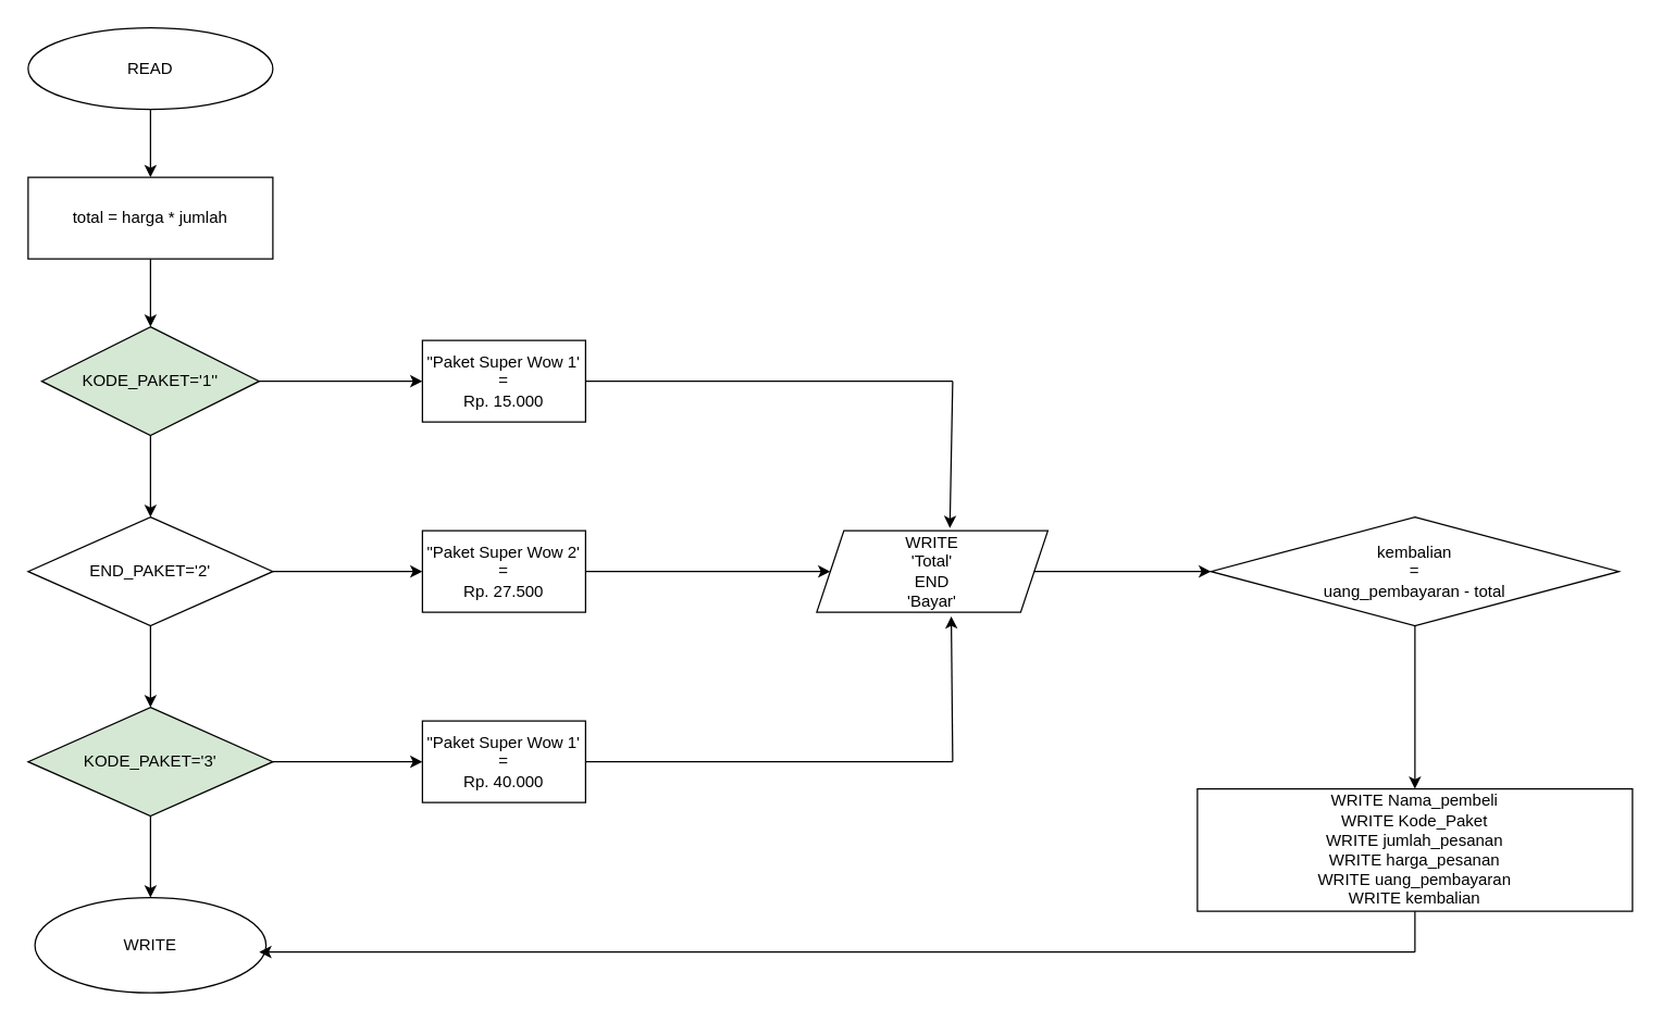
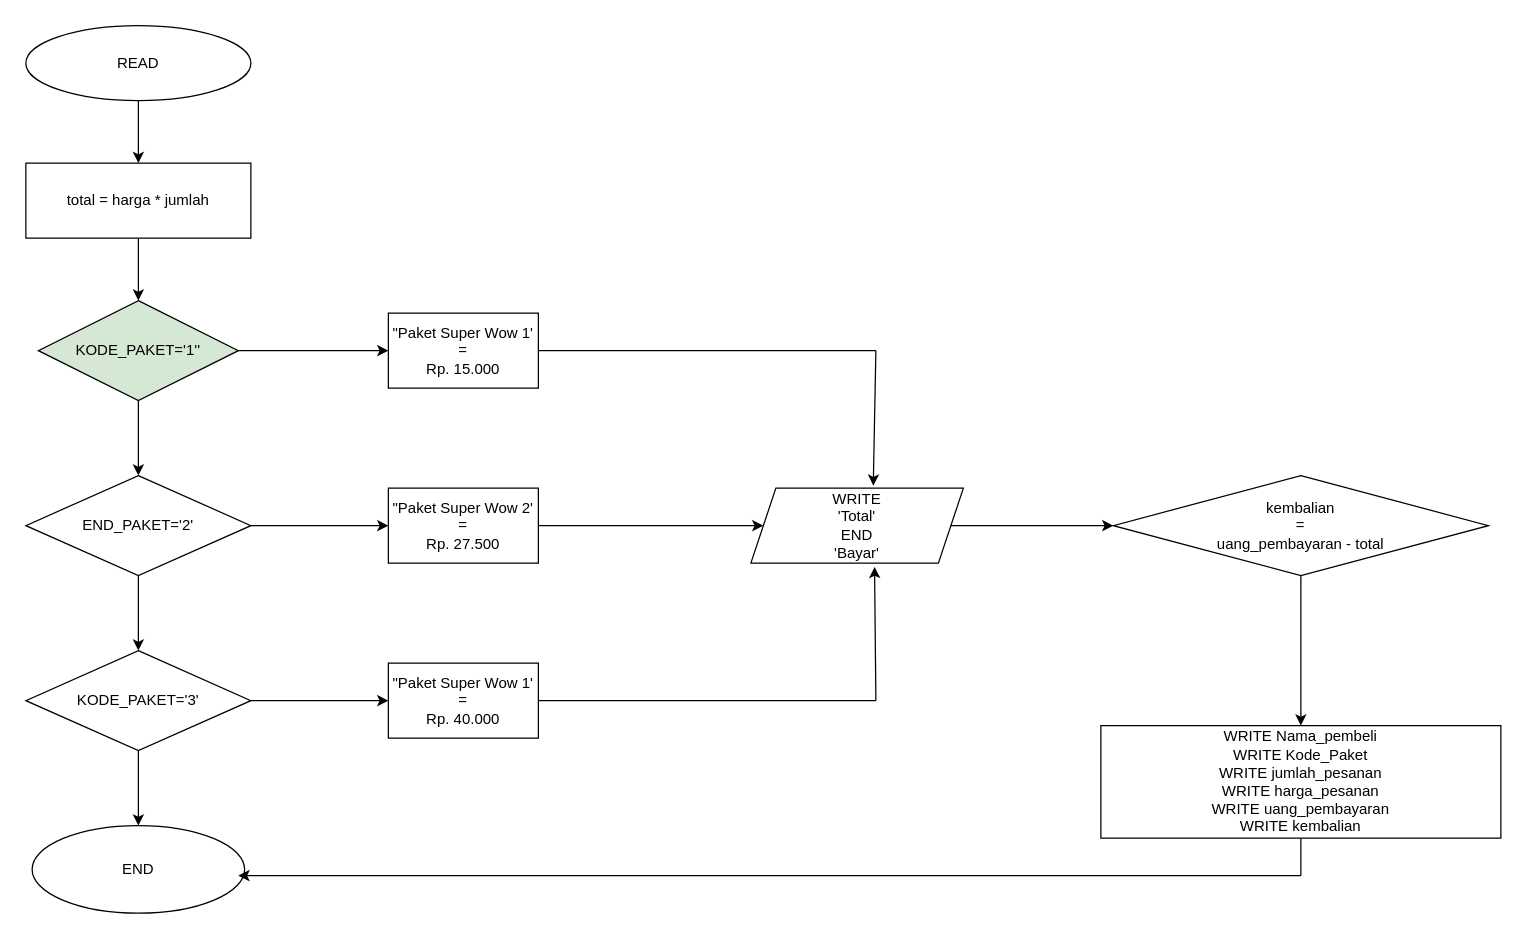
  <mxCell id="0" />
  <mxCell id="1" parent="0" />
  <mxCell id="2" value="READ" style="ellipse;whiteSpace=wrap;html=1;" vertex="1" parent="1"><mxGeometry x="20" y="20" width="180" height="60" as="geometry" /></mxCell>
  <mxCell id="3" value="total = harga * jumlah" style="rounded=0;whiteSpace=wrap;html=1;" vertex="1" parent="1"><mxGeometry x="20" y="130" width="180" height="60" as="geometry" /></mxCell>
  <mxCell id="4" value="KODE_PAKET='1''" style="rhombus;whiteSpace=wrap;html=1;fillColor=#d5e8d4;" vertex="1" parent="1"><mxGeometry x="30" y="240" width="160" height="80" as="geometry" /></mxCell>
  <mxCell id="5" value="&lt;span&gt;END_PAKET='2'&lt;/span&gt;" style="rhombus;whiteSpace=wrap;html=1;" vertex="1" parent="1"><mxGeometry x="20" y="380" width="180" height="80" as="geometry" /></mxCell>
- <mxCell id="6" value="&lt;span&gt;KODE_PAKET='3'&lt;/span&gt;" style="rhombus;whiteSpace=wrap;html=1;fillColor=#d5e8d4;" vertex="1" parent="1"><mxGeometry x="20" y="520" width="180" height="80" as="geometry" /></mxCell>
- <mxCell id="7" value="WRITE" style="ellipse;whiteSpace=wrap;html=1;" vertex="1" parent="1"><mxGeometry x="25" y="660" width="170" height="70" as="geometry" /></mxCell>
+ <mxCell id="6" value="&lt;span&gt;KODE_PAKET='3'&lt;/span&gt;" style="rhombus;whiteSpace=wrap;html=1;" vertex="1" parent="1"><mxGeometry x="20" y="520" width="180" height="80" as="geometry" /></mxCell>
+ <mxCell id="7" value="END" style="ellipse;whiteSpace=wrap;html=1;" vertex="1" parent="1"><mxGeometry x="25" y="660" width="170" height="70" as="geometry" /></mxCell>
  <mxCell id="8" value="" style="endArrow=classic;html=1;entryX=0.5;entryY=0;entryDx=0;entryDy=0;" edge="1" parent="1" target="3"><mxGeometry width="50" height="50" relative="1" as="geometry"><mxPoint x="110" y="80" as="sourcePoint" /><mxPoint x="160" y="30" as="targetPoint" /></mxGeometry></mxCell>
  <mxCell id="9" value="" style="endArrow=classic;html=1;entryX=0.5;entryY=0;entryDx=0;entryDy=0;" edge="1" parent="1" target="4"><mxGeometry width="50" height="50" relative="1" as="geometry"><mxPoint x="110" y="190" as="sourcePoint" /><mxPoint x="160" y="140" as="targetPoint" /></mxGeometry></mxCell>
  <mxCell id="10" value="" style="endArrow=classic;html=1;entryX=0.5;entryY=0;entryDx=0;entryDy=0;" edge="1" parent="1" target="5"><mxGeometry width="50" height="50" relative="1" as="geometry"><mxPoint x="110" y="320" as="sourcePoint" /><mxPoint x="160" y="270" as="targetPoint" /></mxGeometry></mxCell>
  <mxCell id="11" value="" style="endArrow=classic;html=1;entryX=0.5;entryY=0;entryDx=0;entryDy=0;" edge="1" parent="1" target="6"><mxGeometry width="50" height="50" relative="1" as="geometry"><mxPoint x="110" y="460" as="sourcePoint" /><mxPoint x="160" y="410" as="targetPoint" /></mxGeometry></mxCell>
  <mxCell id="12" value="" style="endArrow=classic;html=1;entryX=0.5;entryY=0;entryDx=0;entryDy=0;" edge="1" parent="1" target="7"><mxGeometry width="50" height="50" relative="1" as="geometry"><mxPoint x="110" y="600" as="sourcePoint" /><mxPoint x="160" y="550" as="targetPoint" /></mxGeometry></mxCell>
  <mxCell id="13" value="&quot;Paket Super Wow 1' =&lt;br&gt;Rp. 15.000" style="rounded=0;whiteSpace=wrap;html=1;" vertex="1" parent="1"><mxGeometry x="310" y="250" width="120" height="60" as="geometry" /></mxCell>
  <mxCell id="14" value="&quot;Paket Super Wow 2' =&lt;br&gt;Rp. 27.500" style="rounded=0;whiteSpace=wrap;html=1;" vertex="1" parent="1"><mxGeometry x="310" y="390" width="120" height="60" as="geometry" /></mxCell>
  <mxCell id="15" value="&quot;Paket Super Wow 1' =&lt;br&gt;Rp. 40.000" style="rounded=0;whiteSpace=wrap;html=1;" vertex="1" parent="1"><mxGeometry x="310" y="530" width="120" height="60" as="geometry" /></mxCell>
  <mxCell id="16" value="" style="endArrow=classic;html=1;entryX=0;entryY=0.5;entryDx=0;entryDy=0;" edge="1" parent="1" target="13"><mxGeometry width="50" height="50" relative="1" as="geometry"><mxPoint x="190" y="280" as="sourcePoint" /><mxPoint x="240" y="230" as="targetPoint" /></mxGeometry></mxCell>
  <mxCell id="17" value="" style="endArrow=classic;html=1;entryX=0;entryY=0.5;entryDx=0;entryDy=0;" edge="1" parent="1" target="14"><mxGeometry width="50" height="50" relative="1" as="geometry"><mxPoint x="200" y="420" as="sourcePoint" /><mxPoint x="250" y="370" as="targetPoint" /></mxGeometry></mxCell>
  <mxCell id="18" value="" style="endArrow=classic;html=1;entryX=0;entryY=0.5;entryDx=0;entryDy=0;" edge="1" parent="1" target="15"><mxGeometry width="50" height="50" relative="1" as="geometry"><mxPoint x="200" y="560" as="sourcePoint" /><mxPoint x="250" y="510" as="targetPoint" /></mxGeometry></mxCell>
  <mxCell id="19" value="WRITE&lt;br&gt;'Total'&lt;br&gt;END&lt;br&gt;'Bayar'" style="shape=parallelogram;perimeter=parallelogramPerimeter;whiteSpace=wrap;html=1;fixedSize=1;" vertex="1" parent="1"><mxGeometry x="600" y="390" width="170" height="60" as="geometry" /></mxCell>
  <mxCell id="20" value="" style="endArrow=classic;html=1;" edge="1" parent="1" target="19"><mxGeometry width="50" height="50" relative="1" as="geometry"><mxPoint x="430" y="420" as="sourcePoint" /><mxPoint x="480" y="370" as="targetPoint" /></mxGeometry></mxCell>
  <mxCell id="21" value="" style="endArrow=none;html=1;" edge="1" parent="1"><mxGeometry width="50" height="50" relative="1" as="geometry"><mxPoint x="430" y="280" as="sourcePoint" /><mxPoint x="700" y="280" as="targetPoint" /></mxGeometry></mxCell>
  <mxCell id="22" value="" style="endArrow=classic;html=1;entryX=0.576;entryY=-0.033;entryDx=0;entryDy=0;entryPerimeter=0;" edge="1" parent="1" target="19"><mxGeometry width="50" height="50" relative="1" as="geometry"><mxPoint x="700" y="280" as="sourcePoint" /><mxPoint x="750" y="230" as="targetPoint" /></mxGeometry></mxCell>
  <mxCell id="23" value="" style="endArrow=none;html=1;" edge="1" parent="1"><mxGeometry width="50" height="50" relative="1" as="geometry"><mxPoint x="430" y="560" as="sourcePoint" /><mxPoint x="700" y="560" as="targetPoint" /></mxGeometry></mxCell>
  <mxCell id="24" value="" style="endArrow=classic;html=1;entryX=0.582;entryY=1.05;entryDx=0;entryDy=0;entryPerimeter=0;" edge="1" parent="1" target="19"><mxGeometry width="50" height="50" relative="1" as="geometry"><mxPoint x="700" y="560" as="sourcePoint" /><mxPoint x="750" y="510" as="targetPoint" /></mxGeometry></mxCell>
  <mxCell id="25" value="kembalian&lt;br&gt;=&lt;br&gt;uang_pembayaran - total" style="rhombus;whiteSpace=wrap;html=1;" vertex="1" parent="1"><mxGeometry x="890" y="380" width="300" height="80" as="geometry" /></mxCell>
  <mxCell id="26" value="WRITE Nama_pembeli&lt;br&gt;WRITE Kode_Paket&lt;br&gt;WRITE jumlah_pesanan&lt;br&gt;WRITE harga_pesanan&lt;br&gt;WRITE uang_pembayaran&lt;br&gt;WRITE kembalian" style="rounded=0;whiteSpace=wrap;html=1;" vertex="1" parent="1"><mxGeometry x="880" y="580" width="320" height="90" as="geometry" /></mxCell>
  <mxCell id="27" value="" style="endArrow=classic;html=1;entryX=0;entryY=0.5;entryDx=0;entryDy=0;" edge="1" parent="1" target="25"><mxGeometry width="50" height="50" relative="1" as="geometry"><mxPoint x="760" y="420" as="sourcePoint" /><mxPoint x="810" y="370" as="targetPoint" /></mxGeometry></mxCell>
  <mxCell id="28" value="" style="endArrow=classic;html=1;entryX=0.5;entryY=0;entryDx=0;entryDy=0;" edge="1" parent="1" target="26"><mxGeometry width="50" height="50" relative="1" as="geometry"><mxPoint x="1040" y="460" as="sourcePoint" /><mxPoint x="1090" y="410" as="targetPoint" /></mxGeometry></mxCell>
  <mxCell id="29" value="" style="endArrow=none;html=1;" edge="1" parent="1"><mxGeometry width="50" height="50" relative="1" as="geometry"><mxPoint x="1040" y="700" as="sourcePoint" /><mxPoint x="1040" y="670" as="targetPoint" /></mxGeometry></mxCell>
  <mxCell id="30" value="" style="endArrow=classic;html=1;" edge="1" parent="1"><mxGeometry width="50" height="50" relative="1" as="geometry"><mxPoint x="1040" y="700" as="sourcePoint" /><mxPoint x="190" y="700" as="targetPoint" /></mxGeometry></mxCell>
